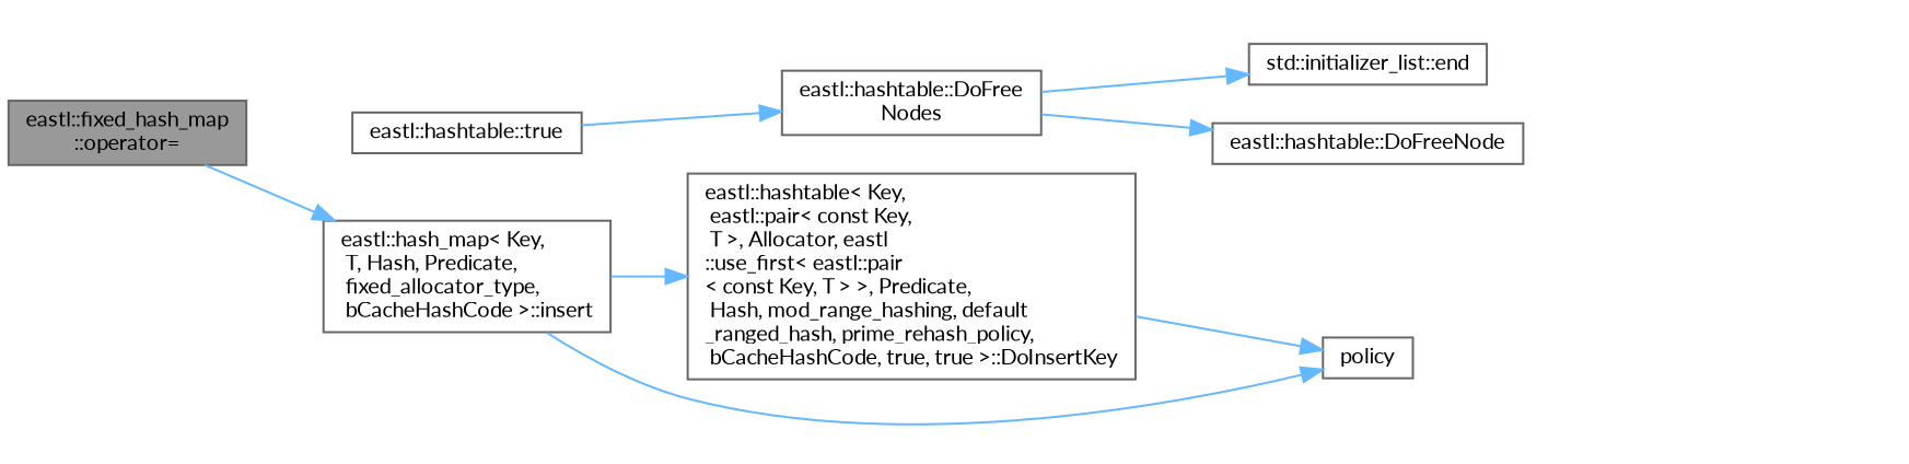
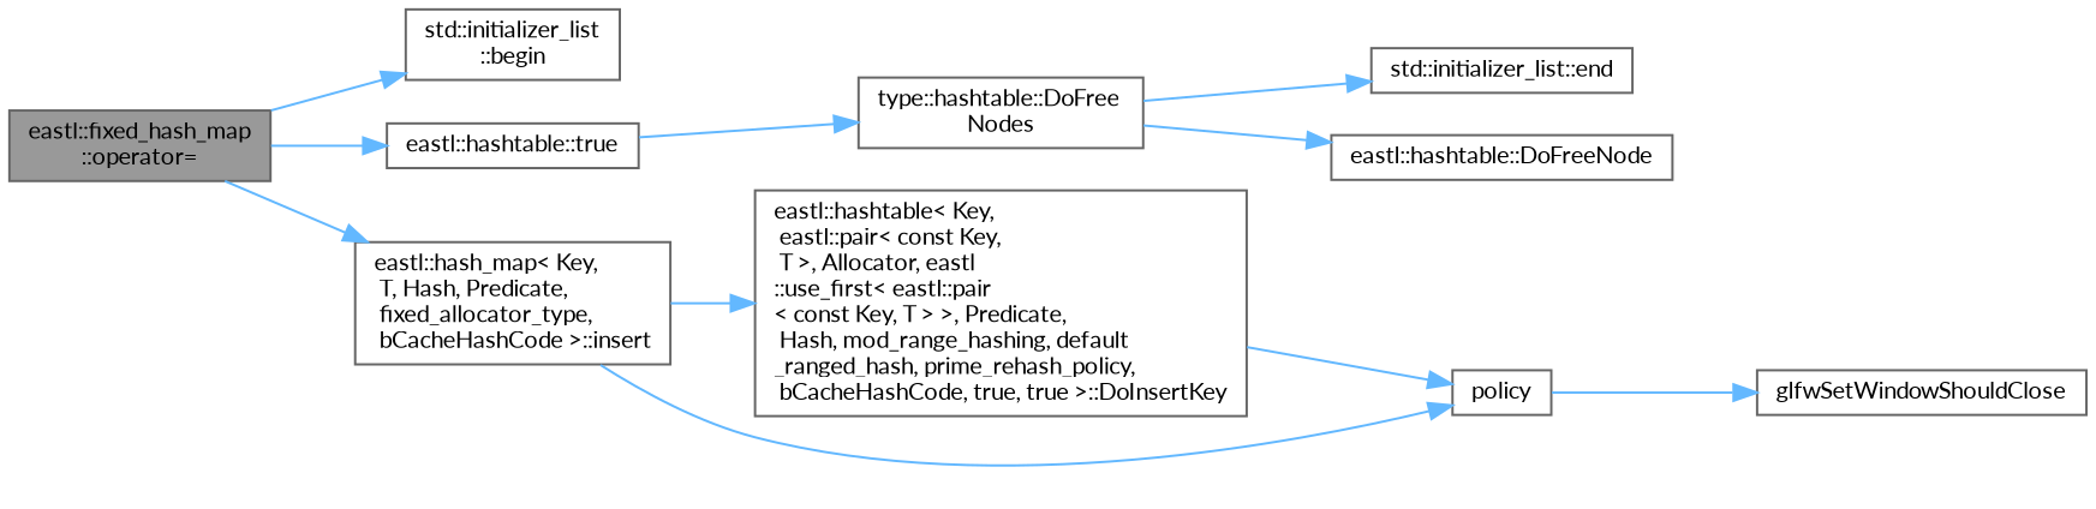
  digraph {
    fontname=Lato
    rankdir=LR
    node [color=grey40 fillcolor=white fontname=Lato fontsize=10 shape=box style=filled]
    edge [color=steelblue1 fontname=Lato fontsize=10 labelfontname=Helvetica labelfontsize=10 style=solid]
    n1 [color=gray40 fillcolor=grey60 fontcolor=black height=0.2 label="eastl::fixed_hash_map\l::operator=" width=0.4]
+   n2 [height=0.2 label="std::initializer_list\l::begin" width=0.4]
    n3 [height=0.2 label="eastl::hashtable::true" width=0.4]
    n4 [height=0.2 label="eastl::hash_map\< Key,\l T, Hash, Predicate,\l fixed_allocator_type,\l bCacheHashCode \>::insert" width=0.4]
-   n5 [height=0.2 label="eastl::hashtable::DoFree\lNodes" width=0.4]
+   n5 [height=0.2 label="type::hashtable::DoFree\lNodes" width=0.4]
    n6 [height=0.2 label="std::initializer_list::end" width=0.4]
    n7 [height=0.2 label="eastl::hashtable\< Key,\l eastl::pair\< const Key,\l T \>, Allocator, eastl\l::use_first\< eastl::pair\l\< const Key, T \> \>, Predicate,\l Hash, mod_range_hashing, default\l_ranged_hash, prime_rehash_policy,\l bCacheHashCode, true, true \>::DoInsertKey" width=0.4]
    n8 [height=0.2 label=policy width=0.4]
    n9 [height=0.2 label="eastl::hashtable::DoFreeNode" width=0.4]
+   n10 [height=0.2 label=glfwSetWindowShouldClose width=0.4]
+   n1 -> n2
+   n1 -> n3
    n1 -> n4
    n3 -> n5
    n4 -> n7
    n4 -> n8
    n5 -> n6
    n5 -> n9
    n7 -> n8
+   n8 -> n10
  }
